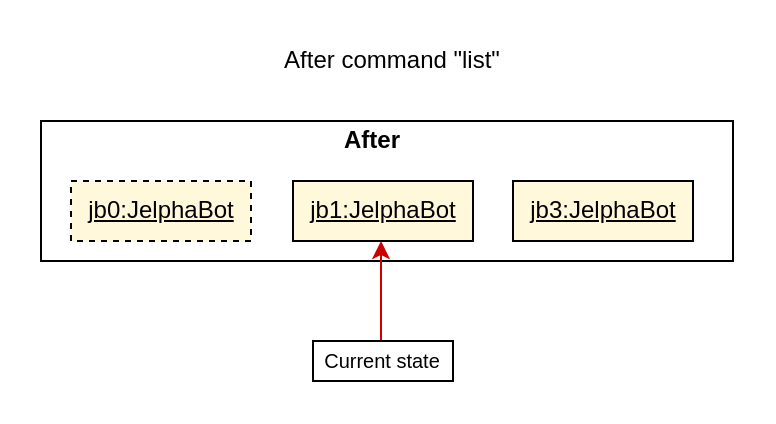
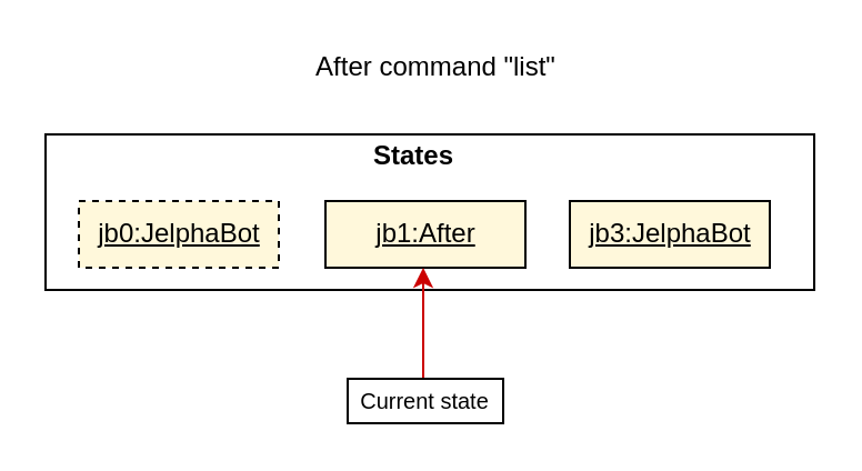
  <mxCell id="0" />
  <mxCell id="1" parent="0" />
  <mxCell id="2" value="" style="rounded=0;whiteSpace=wrap;html=1;" vertex="1" parent="1"><mxGeometry x="20" y="60" width="346" height="70" as="geometry" /></mxCell>
  <mxCell id="3" value="After command &quot;list&quot;" style="text;html=1;strokeColor=none;fillColor=none;align=center;verticalAlign=middle;whiteSpace=wrap;rounded=0;" vertex="1" parent="1"><mxGeometry x="86" y="20" width="220" height="20" as="geometry" /></mxCell>
- <mxCell id="4" value="&lt;b&gt;After&lt;/b&gt;" style="text;html=1;strokeColor=none;fillColor=none;align=center;verticalAlign=middle;whiteSpace=wrap;rounded=0;" vertex="1" parent="1"><mxGeometry x="166" y="60" width="40" height="20" as="geometry" /></mxCell>
+ <mxCell id="4" value="&lt;b&gt;States&lt;/b&gt;" style="text;html=1;strokeColor=none;fillColor=none;align=center;verticalAlign=middle;whiteSpace=wrap;rounded=0;" vertex="1" parent="1"><mxGeometry x="166" y="60" width="40" height="20" as="geometry" /></mxCell>
  <mxCell id="5" value="&lt;u&gt;jb0:JelphaBot&lt;/u&gt;" style="html=1;fillColor=#FFF8DB;strokeColor=#000000;dashed=1;" vertex="1" parent="1"><mxGeometry x="35" y="90" width="90" height="30" as="geometry" /></mxCell>
- <mxCell id="6" value="&lt;u&gt;jb1:JelphaBot&lt;/u&gt;" style="html=1;fillColor=#FFF8DB;strokeColor=#000000;" vertex="1" parent="1"><mxGeometry x="146" y="90" width="90" height="30" as="geometry" /></mxCell>
+ <mxCell id="6" value="&lt;u&gt;jb1:After&lt;/u&gt;" style="html=1;fillColor=#FFF8DB;strokeColor=#000000;" vertex="1" parent="1"><mxGeometry x="146" y="90" width="90" height="30" as="geometry" /></mxCell>
  <mxCell id="7" value="" style="endArrow=classic;html=1;strokeColor=#CC0000;" edge="1" parent="1"><mxGeometry width="50" height="50" relative="1" as="geometry"><mxPoint x="190" y="170" as="sourcePoint" /><mxPoint x="190" y="120" as="targetPoint" /></mxGeometry></mxCell>
  <mxCell id="8" value="" style="rounded=0;whiteSpace=wrap;html=1;" vertex="1" parent="1"><mxGeometry x="156" y="170" width="70" height="20" as="geometry" /></mxCell>
  <mxCell id="9" value="&lt;font style=&quot;font-size: 10px&quot;&gt;Current state&lt;/font&gt;" style="text;html=1;strokeColor=none;fillColor=none;align=center;verticalAlign=middle;whiteSpace=wrap;rounded=0;" vertex="1" parent="1"><mxGeometry x="151" y="170" width="80" height="20" as="geometry" /></mxCell>
  <mxCell id="10" value="&lt;u&gt;jb3:JelphaBot&lt;/u&gt;" style="html=1;fillColor=#FFF8DB;strokeColor=#000000;" vertex="1" parent="1"><mxGeometry x="256" y="90" width="90" height="30" as="geometry" /></mxCell>
